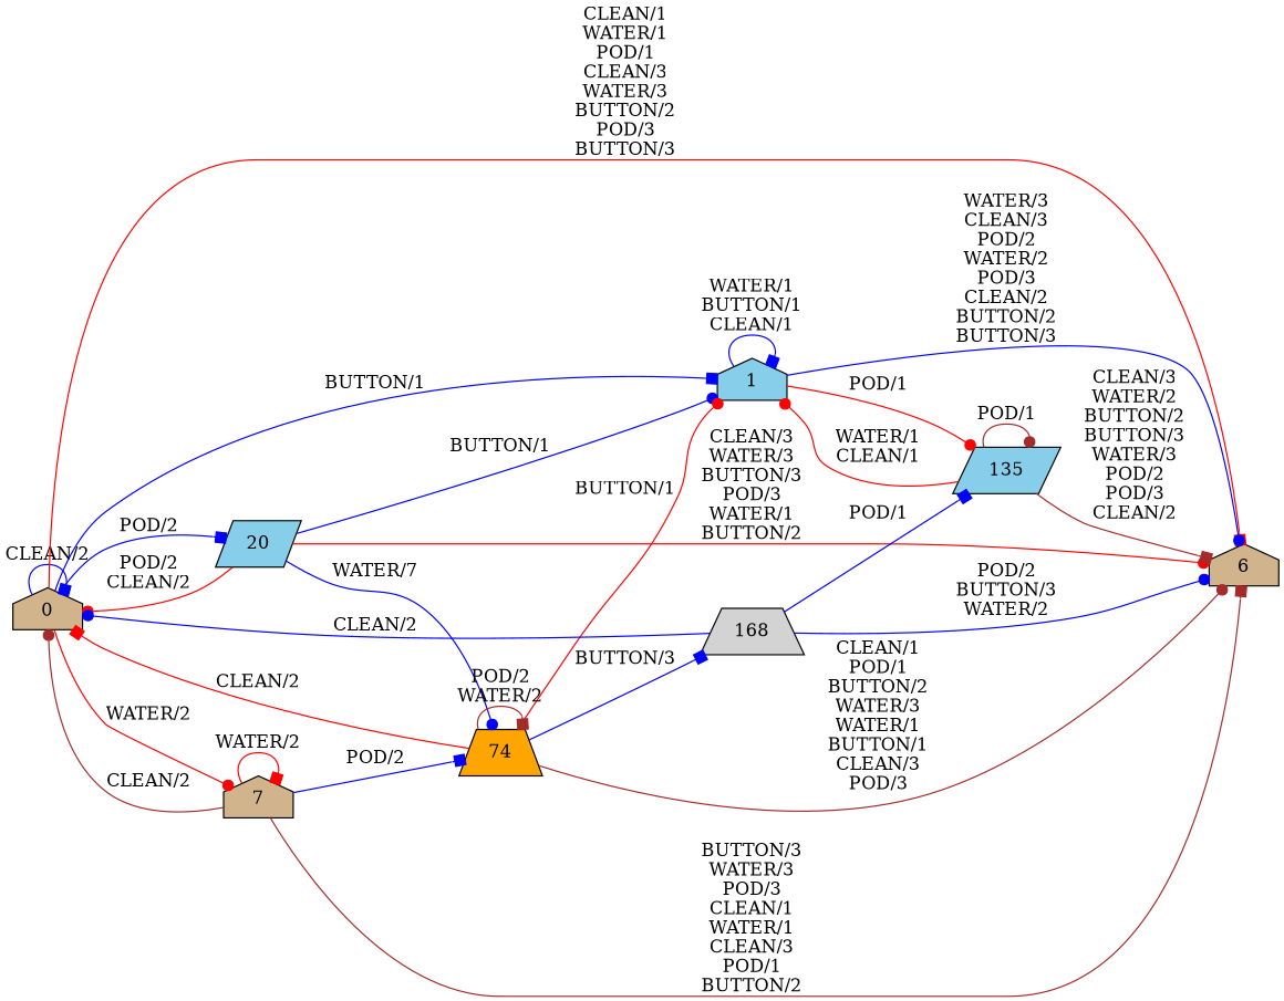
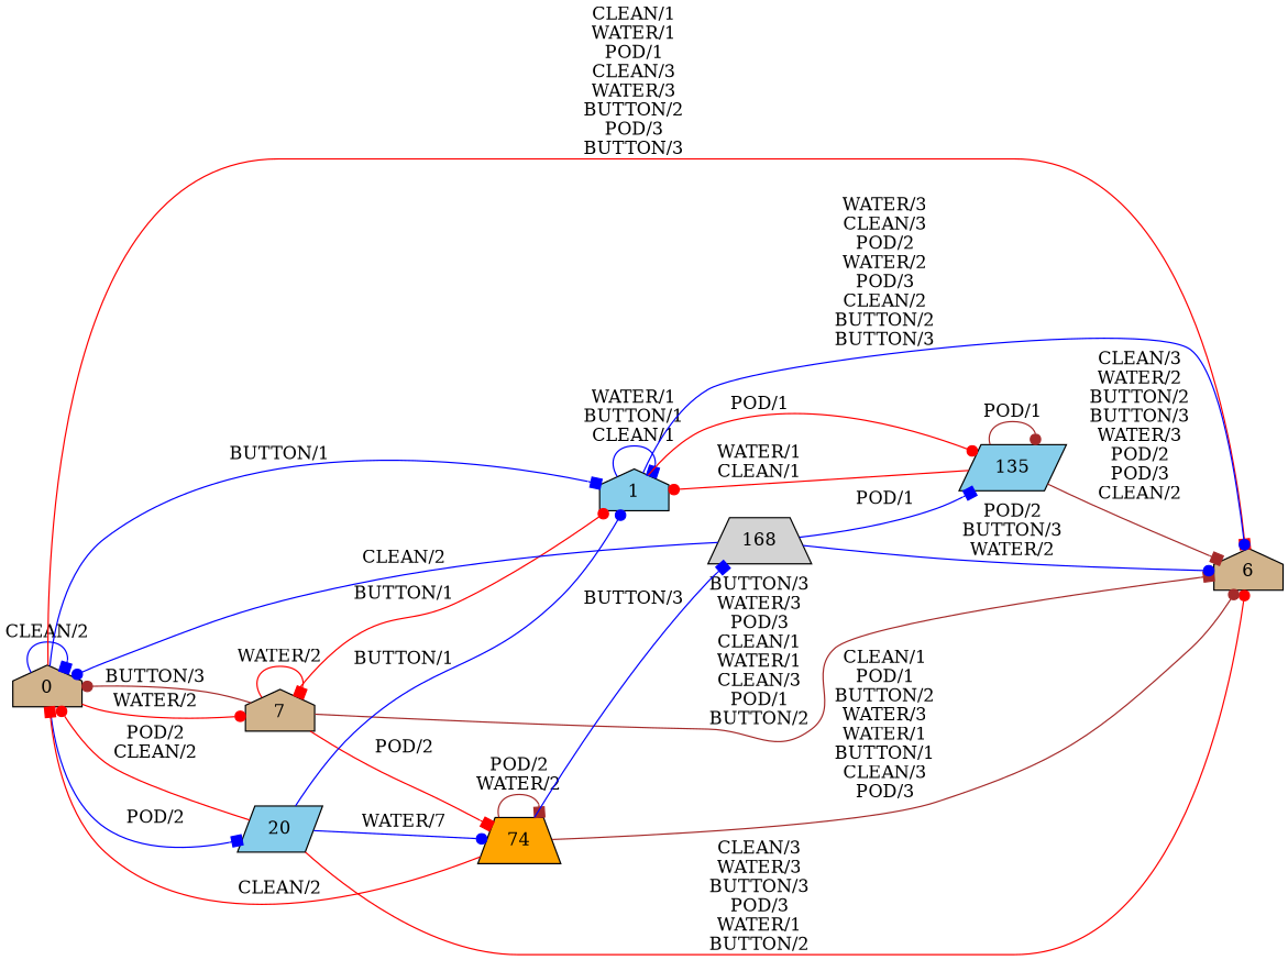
  digraph {
    rankdir=LR
    node [fillcolor=tan shape=house style=filled]
    edge [arrowhead=dot color=blue]
    0 [isInitial=True]
    1 [fillcolor=skyblue]
    n3 [label=6]
    7
    20 [fillcolor=skyblue shape=parallelogram]
    135 [fillcolor=skyblue shape=parallelogram]
    74 [fillcolor=orange shape=trapezium]
    168 [fillcolor=lightgrey shape=trapezium]
    0 -> 0 [arrowhead=box label="CLEAN/2"]
    0 -> 1 [arrowhead=box label="BUTTON/1"]
    0 -> n3 [arrowhead=box color=red label="CLEAN/1\nWATER/1\nPOD/1\nCLEAN/3\nWATER/3\nBUTTON/2\nPOD/3\nBUTTON/3"]
    0 -> 7 [color=red label="WATER/2"]
    0 -> 20 [arrowhead=box label="POD/2"]
    1 -> 1 [arrowhead=box label="WATER/1\nBUTTON/1\nCLEAN/1"]
    1 -> n3 [label="WATER/3\nCLEAN/3\nPOD/2\nWATER/2\nPOD/3\nCLEAN/2\nBUTTON/2\nBUTTON/3"]
    1 -> 135 [color=red label="POD/1"]
-   7 -> 0 [color=brown label="CLEAN/2"]
-   74 -> 1 [color=red label="BUTTON/1"]
+   7 -> 0 [color=brown label="BUTTON/3"]
+   7 -> 1 [color=red label="BUTTON/1"]
    7 -> n3 [arrowhead=box color=brown label="BUTTON/3\nWATER/3\nPOD/3\nCLEAN/1\nWATER/1\nCLEAN/3\nPOD/1\nBUTTON/2"]
    7 -> 7 [arrowhead=box color=red label="WATER/2"]
-   7 -> 74 [arrowhead=box label="POD/2"]
+   7 -> 74 [arrowhead=box color=red label="POD/2"]
    20 -> 0 [color=red label="POD/2\nCLEAN/2"]
    20 -> 1 [label="BUTTON/1"]
    20 -> n3 [color=red label="CLEAN/3\nWATER/3\nBUTTON/3\nPOD/3\nWATER/1\nBUTTON/2"]
    20 -> 74 [label="WATER/7"]
    135 -> 1 [color=red label="WATER/1\nCLEAN/1"]
    135 -> n3 [arrowhead=box color=brown label="CLEAN/3\nWATER/2\nBUTTON/2\nBUTTON/3\nWATER/3\nPOD/2\nPOD/3\nCLEAN/2"]
    135 -> 135 [color=brown label="POD/1"]
    74 -> 0 [arrowhead=box color=red label="CLEAN/2"]
    74 -> n3 [color=brown label="CLEAN/1\nPOD/1\nBUTTON/2\nWATER/3\nWATER/1\nBUTTON/1\nCLEAN/3\nPOD/3"]
    74 -> 74 [arrowhead=box color=brown label="POD/2\nWATER/2"]
    74 -> 168 [arrowhead=box label="BUTTON/3"]
    168 -> 0 [label="CLEAN/2"]
    168 -> n3 [label="POD/2\nBUTTON/3\nWATER/2"]
    168 -> 135 [arrowhead=box label="POD/1"]
  }
